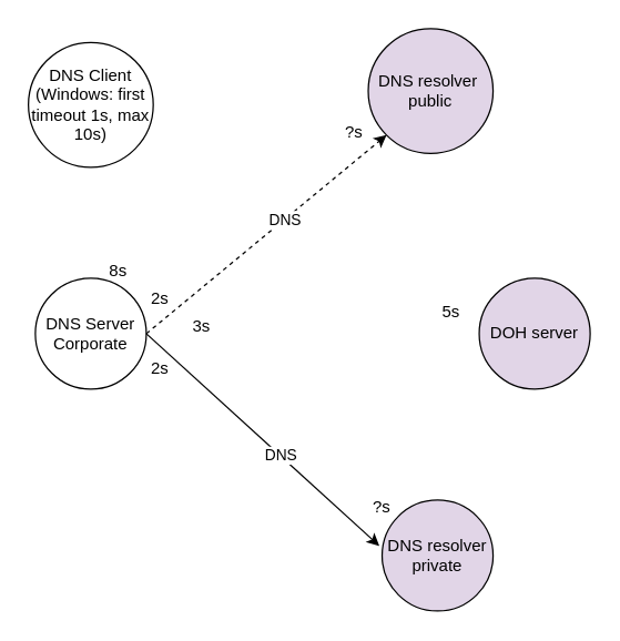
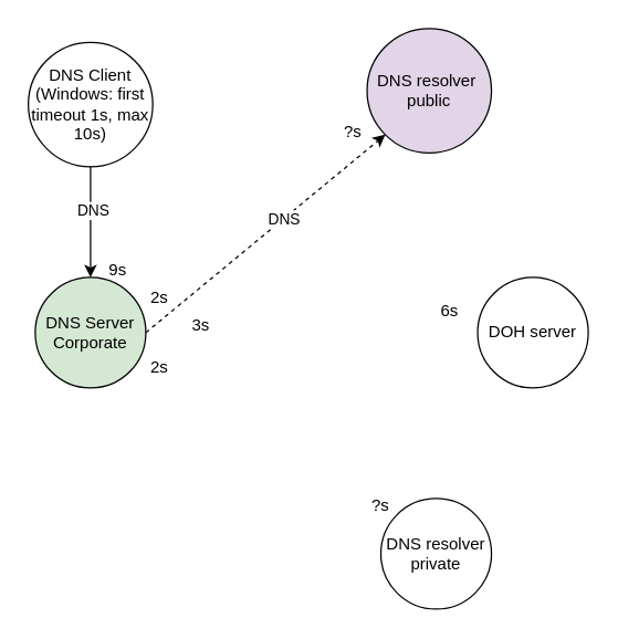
  <mxCell id="0" />
  <mxCell id="1" parent="0" />
  <mxCell id="2" value="DNS Client&lt;br&gt;(Windows: first timeout 1s, max 10s)" style="ellipse;whiteSpace=wrap;html=1;aspect=fixed;" vertex="1" parent="1"><mxGeometry x="20" y="30" width="90" height="90" as="geometry" /></mxCell>
- <mxCell id="3" value="DNS Server&lt;br&gt;Corporate" style="ellipse;whiteSpace=wrap;html=1;aspect=fixed;" vertex="1" parent="1"><mxGeometry x="25" y="200" width="80" height="80" as="geometry" /></mxCell>
- <mxCell id="4" value="DOH server" style="ellipse;whiteSpace=wrap;html=1;aspect=fixed;fillColor=#e1d5e7;" vertex="1" parent="1"><mxGeometry x="345" y="200" width="80" height="80" as="geometry" /></mxCell>
+ <mxCell id="3" value="DNS Server&lt;br&gt;Corporate" style="ellipse;whiteSpace=wrap;html=1;aspect=fixed;fillColor=#d5e8d4;" vertex="1" parent="1"><mxGeometry x="25" y="200" width="80" height="80" as="geometry" /></mxCell>
+ <mxCell id="4" value="DOH server" style="ellipse;whiteSpace=wrap;html=1;aspect=fixed;" vertex="1" parent="1"><mxGeometry x="345" y="200" width="80" height="80" as="geometry" /></mxCell>
+ <mxCell id="5" value="" style="endArrow=classic;html=1;rounded=0;exitX=0.5;exitY=1;exitDx=0;exitDy=0;entryX=0.5;entryY=0;entryDx=0;entryDy=0;" edge="1" parent="1" source="2" target="3"><mxGeometry width="50" height="50" relative="1" as="geometry"><mxPoint x="345" y="390" as="sourcePoint" /><mxPoint x="395" y="340" as="targetPoint" /></mxGeometry></mxCell>
+ <mxCell id="6" value="DNS" style="edgeLabel;html=1;align=center;verticalAlign=middle;resizable=0;points=[];" vertex="1" connectable="0" parent="5"><mxGeometry x="-0.218" y="1" relative="1" as="geometry"><mxPoint as="offset" /></mxGeometry></mxCell>
  <mxCell id="7" value="DNS resolver&amp;nbsp; public" style="ellipse;whiteSpace=wrap;html=1;aspect=fixed;fillColor=#e1d5e7;" vertex="1" parent="1"><mxGeometry x="265" y="20" width="90" height="90" as="geometry" /></mxCell>
  <mxCell id="8" value="" style="endArrow=classic;html=1;rounded=0;entryX=0;entryY=1;entryDx=0;entryDy=0;exitX=1;exitY=0.5;exitDx=0;exitDy=0;dashed=1;" edge="1" parent="1" source="3" target="7"><mxGeometry width="50" height="50" relative="1" as="geometry"><mxPoint x="345" y="360" as="sourcePoint" /><mxPoint x="395" y="310" as="targetPoint" /></mxGeometry></mxCell>
  <mxCell id="9" value="DNS" style="edgeLabel;html=1;align=center;verticalAlign=middle;resizable=0;points=[];" vertex="1" connectable="0" parent="8"><mxGeometry x="0.146" relative="1" as="geometry"><mxPoint as="offset" /></mxGeometry></mxCell>
- <mxCell id="10" value="DNS resolver private" style="ellipse;whiteSpace=wrap;html=1;aspect=fixed;fillColor=#e1d5e7;" vertex="1" parent="1"><mxGeometry x="275" y="360" width="80" height="80" as="geometry" /></mxCell>
- <mxCell id="11" value="" style="endArrow=classic;html=1;rounded=0;entryX=-0.025;entryY=0.413;entryDx=0;entryDy=0;exitX=1;exitY=0.5;exitDx=0;exitDy=0;entryPerimeter=0;" edge="1" parent="1" source="3" target="10"><mxGeometry width="50" height="50" relative="1" as="geometry"><mxPoint x="115" y="250" as="sourcePoint" /><mxPoint x="296.716" y="98.284" as="targetPoint" /></mxGeometry></mxCell>
- <mxCell id="12" value="DNS" style="edgeLabel;html=1;align=center;verticalAlign=middle;resizable=0;points=[];" vertex="1" connectable="0" parent="11"><mxGeometry x="0.146" relative="1" as="geometry"><mxPoint as="offset" /></mxGeometry></mxCell>
- <mxCell id="13" value="8s" style="text;html=1;strokeColor=none;fillColor=none;align=center;verticalAlign=middle;whiteSpace=wrap;rounded=0;" vertex="1" parent="1"><mxGeometry x="55" y="180" width="60" height="30" as="geometry" /></mxCell>
- <mxCell id="14" value="5s" style="text;html=1;strokeColor=none;fillColor=none;align=center;verticalAlign=middle;whiteSpace=wrap;rounded=0;" vertex="1" parent="1"><mxGeometry x="295" y="210" width="60" height="30" as="geometry" /></mxCell>
+ <mxCell id="10" value="DNS resolver private" style="ellipse;whiteSpace=wrap;html=1;aspect=fixed;" vertex="1" parent="1"><mxGeometry x="275" y="360" width="80" height="80" as="geometry" /></mxCell>
+ <mxCell id="13" value="9s" style="text;html=1;strokeColor=none;fillColor=none;align=center;verticalAlign=middle;whiteSpace=wrap;rounded=0;" vertex="1" parent="1"><mxGeometry x="55" y="180" width="60" height="30" as="geometry" /></mxCell>
+ <mxCell id="14" value="6s" style="text;html=1;strokeColor=none;fillColor=none;align=center;verticalAlign=middle;whiteSpace=wrap;rounded=0;" vertex="1" parent="1"><mxGeometry x="295" y="210" width="60" height="30" as="geometry" /></mxCell>
  <mxCell id="15" value="3s" style="text;html=1;strokeColor=none;fillColor=none;align=center;verticalAlign=middle;whiteSpace=wrap;rounded=0;" vertex="1" parent="1"><mxGeometry x="115" y="220" width="60" height="30" as="geometry" /></mxCell>
  <mxCell id="16" value="2s" style="text;html=1;strokeColor=none;fillColor=none;align=center;verticalAlign=middle;whiteSpace=wrap;rounded=0;" vertex="1" parent="1"><mxGeometry x="85" y="250" width="60" height="30" as="geometry" /></mxCell>
  <mxCell id="17" value="2s" style="text;html=1;strokeColor=none;fillColor=none;align=center;verticalAlign=middle;whiteSpace=wrap;rounded=0;" vertex="1" parent="1"><mxGeometry x="85" y="200" width="60" height="30" as="geometry" /></mxCell>
  <mxCell id="18" value="?s" style="text;html=1;strokeColor=none;fillColor=none;align=center;verticalAlign=middle;whiteSpace=wrap;rounded=0;" vertex="1" parent="1"><mxGeometry x="245" y="350" width="60" height="30" as="geometry" /></mxCell>
  <mxCell id="19" value="?s" style="text;html=1;strokeColor=none;fillColor=none;align=center;verticalAlign=middle;whiteSpace=wrap;rounded=0;" vertex="1" parent="1"><mxGeometry x="225" y="80" width="60" height="30" as="geometry" /></mxCell>
